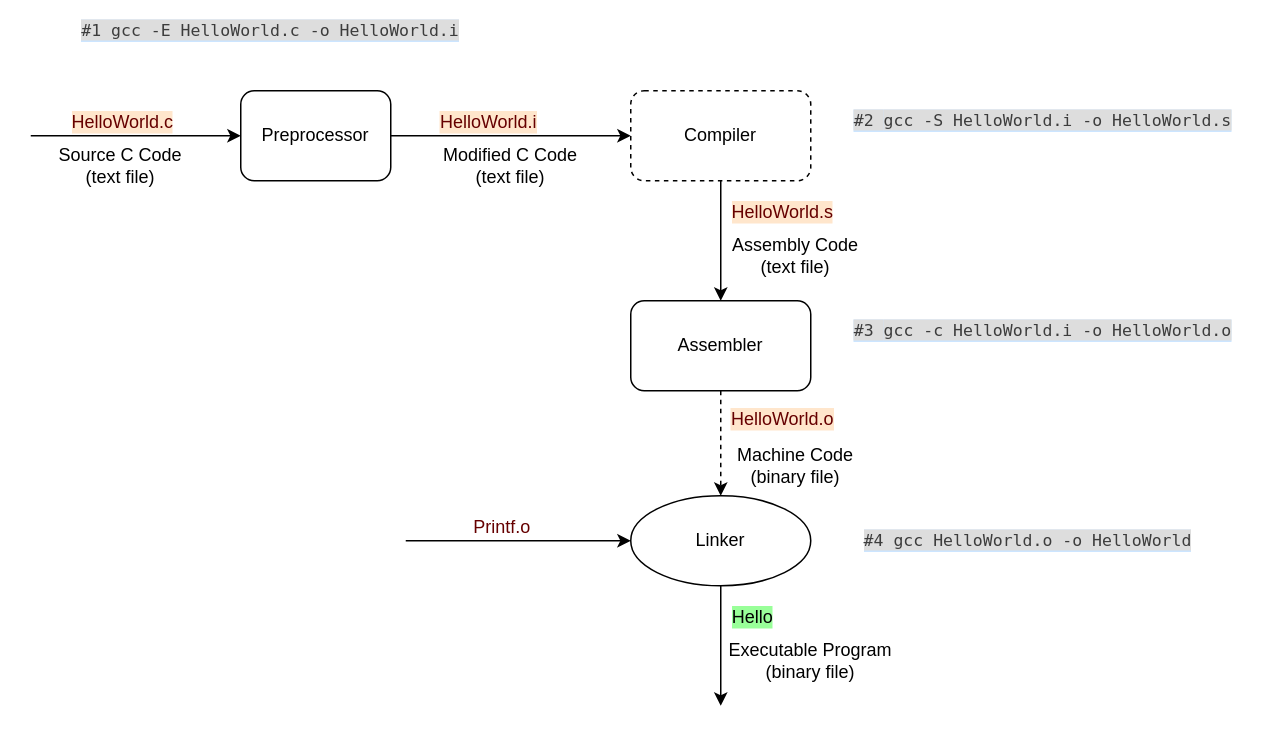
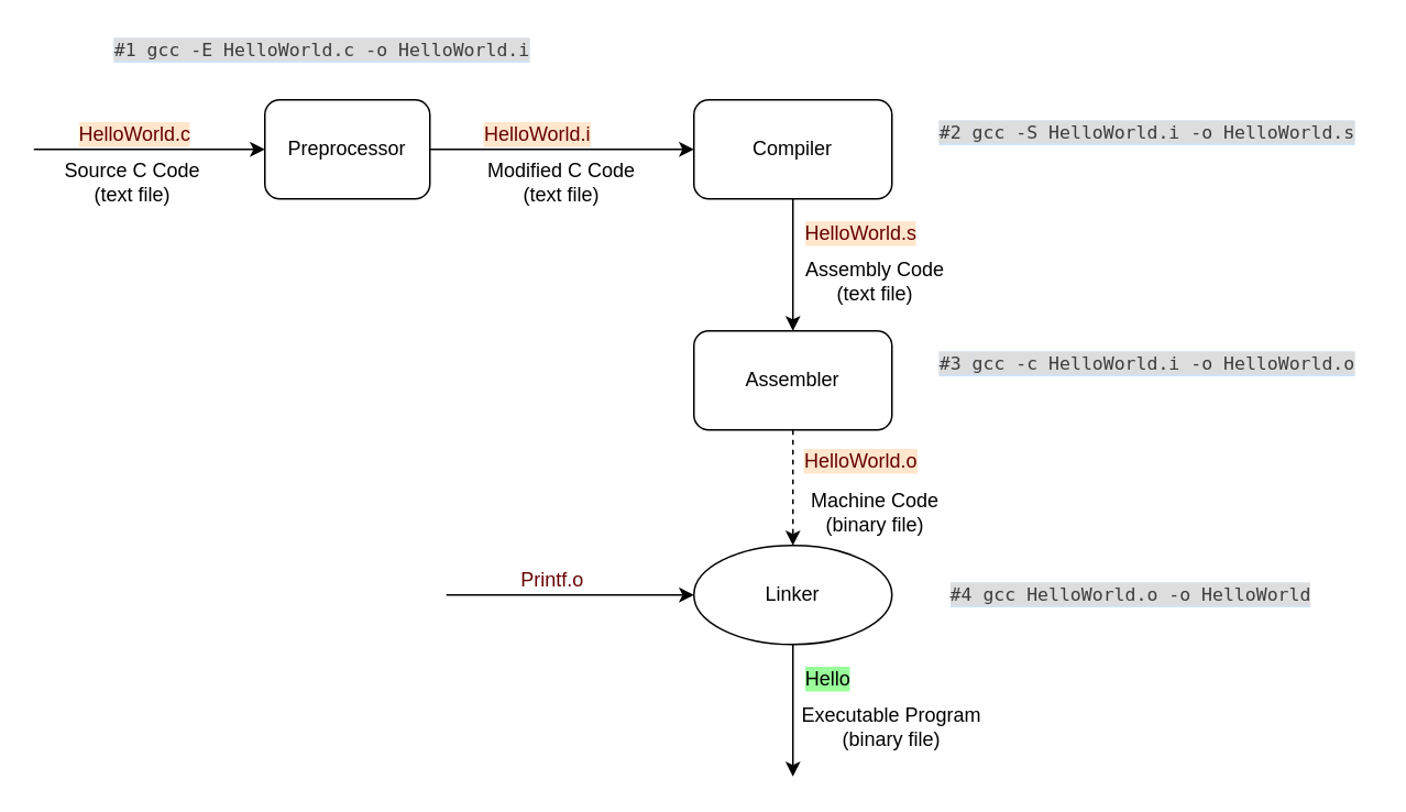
  <mxCell id="0" />
  <mxCell id="1" parent="0" />
  <mxCell id="2" style="edgeStyle=orthogonalEdgeStyle;rounded=0;orthogonalLoop=1;jettySize=auto;html=1;exitX=1;exitY=0.5;exitDx=0;exitDy=0;entryX=0;entryY=0.5;entryDx=0;entryDy=0;" edge="1" parent="1" source="4" target="10"><mxGeometry relative="1" as="geometry" /></mxCell>
  <mxCell id="3" value="&lt;font color=&quot;#660000&quot;&gt;HelloWorld.i&lt;/font&gt;" style="text;html=1;align=center;verticalAlign=middle;resizable=0;points=[];labelBackgroundColor=#FFE6CC;" vertex="1" connectable="0" parent="2"><mxGeometry x="-0.311" y="1" relative="1" as="geometry"><mxPoint x="9" y="-9" as="offset" /></mxGeometry></mxCell>
  <mxCell id="4" value="Preprocessor" style="rounded=1;whiteSpace=wrap;html=1;" vertex="1" parent="1"><mxGeometry x="160" y="60" width="100" height="60" as="geometry" /></mxCell>
  <mxCell id="5" value="" style="endArrow=classic;html=1;entryX=0;entryY=0.5;entryDx=0;entryDy=0;" edge="1" parent="1" target="4"><mxGeometry width="50" height="50" relative="1" as="geometry"><mxPoint x="20" y="90" as="sourcePoint" /><mxPoint x="60" y="70" as="targetPoint" /></mxGeometry></mxCell>
  <mxCell id="6" value="&lt;font color=&quot;#660000&quot;&gt;HelloWorld.c&lt;/font&gt;" style="text;html=1;align=center;verticalAlign=middle;resizable=0;points=[];labelBackgroundColor=#FFE6CC;" vertex="1" connectable="0" parent="5"><mxGeometry x="-0.429" y="2" relative="1" as="geometry"><mxPoint x="20" y="-8" as="offset" /></mxGeometry></mxCell>
  <mxCell id="7" value="Source C Code (text file)" style="text;html=1;strokeColor=none;fillColor=none;align=center;verticalAlign=middle;whiteSpace=wrap;rounded=0;" vertex="1" parent="1"><mxGeometry x="30" y="100" width="100" height="20" as="geometry" /></mxCell>
  <mxCell id="8" style="edgeStyle=orthogonalEdgeStyle;rounded=0;orthogonalLoop=1;jettySize=auto;html=1;exitX=0.5;exitY=1;exitDx=0;exitDy=0;entryX=0.5;entryY=0;entryDx=0;entryDy=0;" edge="1" parent="1" source="10" target="14"><mxGeometry relative="1" as="geometry" /></mxCell>
  <mxCell id="9" value="&lt;font color=&quot;#660000&quot;&gt;HelloWorld.s&lt;/font&gt;" style="text;html=1;align=center;verticalAlign=middle;resizable=0;points=[];labelBackgroundColor=#FFE6CC;" vertex="1" connectable="0" parent="8"><mxGeometry x="-0.225" y="1" relative="1" as="geometry"><mxPoint x="39" y="-11" as="offset" /></mxGeometry></mxCell>
- <mxCell id="10" value="Compiler" style="rounded=1;whiteSpace=wrap;html=1;dashed=1;" vertex="1" parent="1"><mxGeometry x="420" y="60" width="120" height="60" as="geometry" /></mxCell>
+ <mxCell id="10" value="Compiler" style="rounded=1;whiteSpace=wrap;html=1;" vertex="1" parent="1"><mxGeometry x="420" y="60" width="120" height="60" as="geometry" /></mxCell>
  <mxCell id="11" value="Modified C Code (text file)" style="text;html=1;strokeColor=none;fillColor=none;align=center;verticalAlign=middle;whiteSpace=wrap;rounded=0;" vertex="1" parent="1"><mxGeometry x="290" y="100" width="100" height="20" as="geometry" /></mxCell>
  <mxCell id="12" style="edgeStyle=orthogonalEdgeStyle;rounded=0;orthogonalLoop=1;jettySize=auto;html=1;exitX=0.5;exitY=1;exitDx=0;exitDy=0;entryX=0.5;entryY=0;entryDx=0;entryDy=0;dashed=1;" edge="1" parent="1" source="14" target="18"><mxGeometry relative="1" as="geometry" /></mxCell>
  <mxCell id="13" value="&lt;font color=&quot;#660000&quot;&gt;HelloWorld.o&lt;/font&gt;" style="text;html=1;align=center;verticalAlign=middle;resizable=0;points=[];labelBackgroundColor=#FFE6CC;" vertex="1" connectable="0" parent="12"><mxGeometry x="-0.486" y="2" relative="1" as="geometry"><mxPoint x="38" as="offset" /></mxGeometry></mxCell>
  <mxCell id="14" value="Assembler" style="rounded=1;whiteSpace=wrap;html=1;" vertex="1" parent="1"><mxGeometry x="420" y="200" width="120" height="60" as="geometry" /></mxCell>
  <mxCell id="15" value="Assembly Code (text file)" style="text;html=1;strokeColor=none;fillColor=none;align=center;verticalAlign=middle;whiteSpace=wrap;rounded=0;" vertex="1" parent="1"><mxGeometry x="480" y="160" width="100" height="20" as="geometry" /></mxCell>
  <mxCell id="16" style="edgeStyle=orthogonalEdgeStyle;rounded=0;orthogonalLoop=1;jettySize=auto;html=1;exitX=0.5;exitY=1;exitDx=0;exitDy=0;" edge="1" parent="1" source="18"><mxGeometry relative="1" as="geometry"><mxPoint x="480" y="470" as="targetPoint" /></mxGeometry></mxCell>
  <mxCell id="17" value="Hello" style="text;html=1;align=center;verticalAlign=middle;resizable=0;points=[];labelBackgroundColor=#99FF99;" vertex="1" connectable="0" parent="16"><mxGeometry x="-0.45" y="-1" relative="1" as="geometry"><mxPoint x="21" y="-2" as="offset" /></mxGeometry></mxCell>
  <mxCell id="18" value="Linker" style="ellipse;whiteSpace=wrap;html=1;" vertex="1" parent="1"><mxGeometry x="420" y="330" width="120" height="60" as="geometry" /></mxCell>
  <mxCell id="19" value="Machine Code (binary file)" style="text;html=1;strokeColor=none;fillColor=none;align=center;verticalAlign=middle;whiteSpace=wrap;rounded=0;" vertex="1" parent="1"><mxGeometry x="480" y="300" width="100" height="20" as="geometry" /></mxCell>
  <mxCell id="20" value="" style="endArrow=classic;html=1;entryX=0;entryY=0.5;entryDx=0;entryDy=0;" edge="1" parent="1" target="18"><mxGeometry width="50" height="50" relative="1" as="geometry"><mxPoint x="270" y="360" as="sourcePoint" /><mxPoint x="410" y="369" as="targetPoint" /></mxGeometry></mxCell>
  <mxCell id="21" value="&lt;font color=&quot;#660000&quot;&gt;Printf.o&lt;/font&gt;" style="text;html=1;align=center;verticalAlign=middle;resizable=0;points=[];labelBackgroundColor=#ffffff;" vertex="1" connectable="0" parent="20"><mxGeometry x="-0.429" y="2" relative="1" as="geometry"><mxPoint x="20" y="-8" as="offset" /></mxGeometry></mxCell>
  <mxCell id="22" value="Executable Program (binary file)" style="text;html=1;strokeColor=none;fillColor=none;align=center;verticalAlign=middle;whiteSpace=wrap;rounded=0;" vertex="1" parent="1"><mxGeometry x="470" y="430" width="140" height="20" as="geometry" /></mxCell>
- <mxCell id="23" value="&lt;span style=&quot;color: rgb(60 , 60 , 60) ; font-family: &amp;#34;monaco&amp;#34; , &amp;#34;inconsolata&amp;#34; , &amp;#34;andale mono&amp;#34; , &amp;#34;dejavu sans mono&amp;#34; , monospace ; white-space: pre-wrap ; background-color: rgb(221 , 221 , 221)&quot;&gt;&lt;font style=&quot;font-size: 11px&quot;&gt;#1 gcc -E HelloWorld.c -o HelloWorld.i&lt;/font&gt;&lt;/span&gt;" style="text;html=1;strokeColor=none;fillColor=none;align=center;verticalAlign=middle;whiteSpace=wrap;rounded=0;labelBackgroundColor=#CCE5FF;" vertex="1" parent="1"><mxGeometry x="45" y="10" width="270" height="20" as="geometry" /></mxCell>
+ <mxCell id="23" value="&lt;span style=&quot;color: rgb(60 , 60 , 60) ; font-family: &amp;#34;monaco&amp;#34; , &amp;#34;inconsolata&amp;#34; , &amp;#34;andale mono&amp;#34; , &amp;#34;dejavu sans mono&amp;#34; , monospace ; white-space: pre-wrap ; background-color: rgb(221 , 221 , 221)&quot;&gt;&lt;font style=&quot;font-size: 11px&quot;&gt;#1 gcc -E HelloWorld.c -o HelloWorld.i&lt;/font&gt;&lt;/span&gt;" style="text;html=1;strokeColor=none;fillColor=none;align=center;verticalAlign=middle;whiteSpace=wrap;rounded=0;labelBackgroundColor=#CCE5FF;" vertex="1" parent="1"><mxGeometry x="60" y="20" width="270" height="20" as="geometry" /></mxCell>
  <mxCell id="24" value="&lt;span style=&quot;color: rgb(60 , 60 , 60) ; font-family: &amp;#34;monaco&amp;#34; , &amp;#34;inconsolata&amp;#34; , &amp;#34;andale mono&amp;#34; , &amp;#34;dejavu sans mono&amp;#34; , monospace ; white-space: pre-wrap ; background-color: rgb(221 , 221 , 221)&quot;&gt;&lt;font style=&quot;font-size: 11px&quot;&gt;#2 &lt;/font&gt;&lt;/span&gt;&lt;span style=&quot;color: rgb(60 , 60 , 60) ; font-family: &amp;#34;monaco&amp;#34; , &amp;#34;inconsolata&amp;#34; , &amp;#34;andale mono&amp;#34; , &amp;#34;dejavu sans mono&amp;#34; , monospace ; white-space: pre-wrap ; background-color: rgb(221 , 221 , 221)&quot;&gt;&lt;font style=&quot;font-size: 11px&quot;&gt;gcc -S HelloWorld.i -o HelloWorld.s&lt;/font&gt;&lt;/span&gt;" style="text;html=1;strokeColor=none;fillColor=none;align=center;verticalAlign=middle;whiteSpace=wrap;rounded=0;labelBackgroundColor=#CCE5FF;" vertex="1" parent="1"><mxGeometry x="560" y="70" width="270" height="20" as="geometry" /></mxCell>
  <mxCell id="25" value="&lt;span style=&quot;color: rgb(60 , 60 , 60) ; font-family: &amp;#34;monaco&amp;#34; , &amp;#34;inconsolata&amp;#34; , &amp;#34;andale mono&amp;#34; , &amp;#34;dejavu sans mono&amp;#34; , monospace ; white-space: pre-wrap ; background-color: rgb(221 , 221 , 221)&quot;&gt;&lt;font style=&quot;font-size: 11px&quot;&gt;#3 &lt;/font&gt;&lt;/span&gt;&lt;span style=&quot;color: rgb(60 , 60 , 60) ; font-family: &amp;#34;monaco&amp;#34; , &amp;#34;inconsolata&amp;#34; , &amp;#34;andale mono&amp;#34; , &amp;#34;dejavu sans mono&amp;#34; , monospace ; white-space: pre-wrap ; background-color: rgb(221 , 221 , 221)&quot;&gt;&lt;font style=&quot;font-size: 11px&quot;&gt;gcc -c HelloWorld.i -o HelloWorld.o&lt;/font&gt;&lt;/span&gt;" style="text;html=1;strokeColor=none;fillColor=none;align=center;verticalAlign=middle;whiteSpace=wrap;rounded=0;labelBackgroundColor=#CCE5FF;" vertex="1" parent="1"><mxGeometry x="560" y="210" width="270" height="20" as="geometry" /></mxCell>
  <mxCell id="26" value="&lt;span style=&quot;color: rgb(60 , 60 , 60) ; font-family: &amp;#34;monaco&amp;#34; , &amp;#34;inconsolata&amp;#34; , &amp;#34;andale mono&amp;#34; , &amp;#34;dejavu sans mono&amp;#34; , monospace ; white-space: pre-wrap ; background-color: rgb(221 , 221 , 221)&quot;&gt;&lt;font style=&quot;font-size: 11px&quot;&gt;#4 &lt;/font&gt;&lt;/span&gt;&lt;span style=&quot;color: rgb(60 , 60 , 60) ; font-family: &amp;#34;monaco&amp;#34; , &amp;#34;inconsolata&amp;#34; , &amp;#34;andale mono&amp;#34; , &amp;#34;dejavu sans mono&amp;#34; , monospace ; white-space: pre-wrap ; background-color: rgb(221 , 221 , 221)&quot;&gt;&lt;font style=&quot;font-size: 11px&quot;&gt;gcc HelloWorld.o -o HelloWorld&lt;/font&gt;&lt;/span&gt;" style="text;html=1;strokeColor=none;fillColor=none;align=center;verticalAlign=middle;whiteSpace=wrap;rounded=0;labelBackgroundColor=#CCE5FF;" vertex="1" parent="1"><mxGeometry x="550" y="350" width="270" height="20" as="geometry" /></mxCell>
